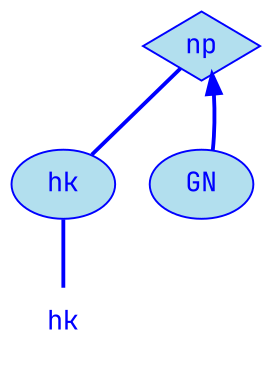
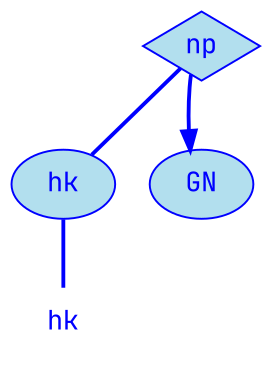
  digraph {
    fontname="JetBrains Mono"
    node [fillcolor=lightblue2 fontcolor=blue fontname="JetBrains Mono" color=blue style=filled]
    edge [arrowhead=none color=blue fontcolor=blue minlen=1 style=bold fontname="JetBrains Mono"]
    n1 [height=0.50 label=hk shape=plaintext width=0.75 color="" style=""]
    n2 [height=0.50 label=hk shape=ellipse width=0.75]
    n3 [height=0.50 label=np shape=diamond width=0.75]
    n4 [arrowhead=doubleoctagon height=0.50 label=GN width=0.75]
    n2 -> n1
    n3 -> n2
-   n4 -> n3 [shape=normal arrowhead=""]
+   n3 -> n4 [shape=normal arrowhead=""]
  }
